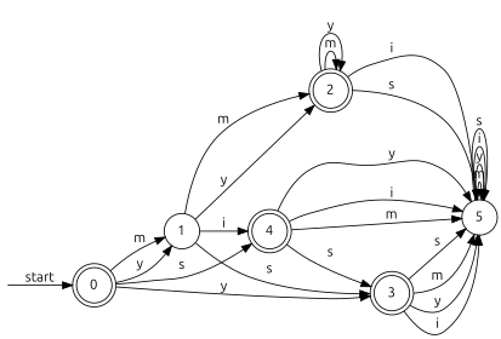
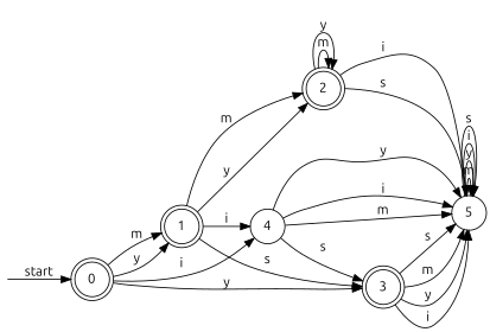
  digraph {
    fontname=Ubuntu
    rankdir=LR
    node [fontname=Ubuntu shape=doublecircle]
    edge [fontname=Ubuntu]
    __start [shape=point style=invis]
    0
-   1 [shape=circle]
+   1
    3
-   4
+   4 [shape=circle]
    2
    5 [shape=circle]
    __start -> 0 [label=start]
    0 -> 1 [label=m]
    0 -> 1 [label=y]
    0 -> 3 [label=y]
-   0 -> 4 [label=s]
+   0 -> 4 [label=i]
    1 -> 3 [label=s]
    1 -> 4 [label=i]
    1 -> 2 [label=m]
    1 -> 2 [label=y]
    3 -> 5 [label=m]
    3 -> 5 [label=y]
    3 -> 5 [label=i]
    3 -> 5 [label=s]
    4 -> 3 [label=s]
    4 -> 5 [label=m]
    4 -> 5 [label=y]
    4 -> 5 [label=i]
    2 -> 2 [label=m]
    2 -> 2 [label=y]
    2 -> 5 [label=i]
    2 -> 5 [label=s]
    5 -> 5 [label=m]
    5 -> 5 [label=y]
    5 -> 5 [label=i]
    5 -> 5 [label=s]
  }
